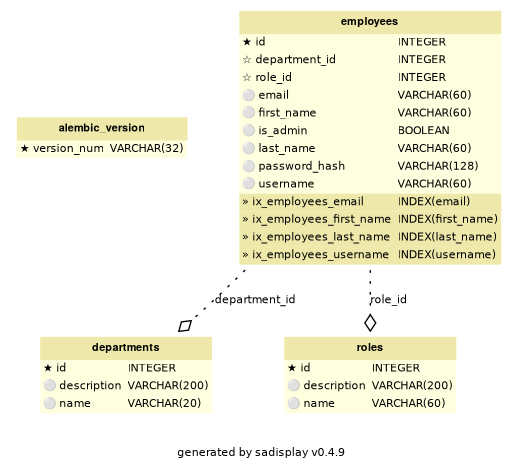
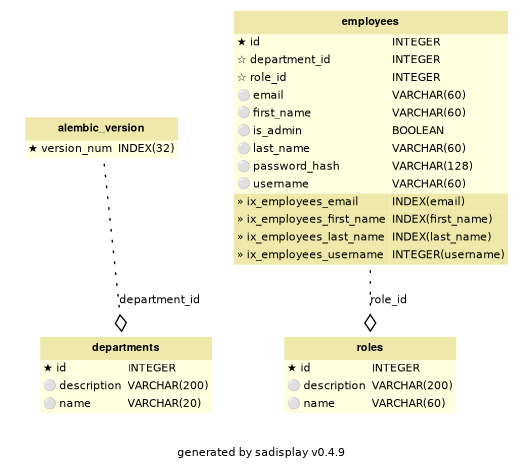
  digraph {
    fontname="Bitstream Vera Sans"
    fontsize=8
    label="generated by sadisplay v0.4.9"
    node [fontname="Bitstream Vera Sans" fontsize=8 shape=plaintext]
    edge [arrowhead=ediamond arrowtail=open fontname="Bitstream Vera Sans" fontsize=8 style=dotted]
-   n1 [label=<         <TABLE BGCOLOR="lightyellow" BORDER="0"             CELLBORDER="0" CELLSPACING="0">                 <TR><TD COLSPAN="2" CELLPADDING="4"                         ALIGN="CENTER" BGCOLOR="palegoldenrod"                 ><FONT FACE="Helvetica Bold" COLOR="black"                 >alembic_version</FONT></TD></TR><TR><TD ALIGN="LEFT" BORDER="0"         ><FONT FACE="Bitstream Vera Sans">★ version_num</FONT         ></TD><TD ALIGN="LEFT"         ><FONT FACE="Bitstream Vera Sans">VARCHAR(32)</FONT         ></TD></TR>         </TABLE>     >]
+   n1 [label=<         <TABLE BGCOLOR="lightyellow" BORDER="0"             CELLBORDER="0" CELLSPACING="0">                 <TR><TD COLSPAN="2" CELLPADDING="4"                         ALIGN="CENTER" BGCOLOR="palegoldenrod"                 ><FONT FACE="Helvetica Bold" COLOR="black"                 >alembic_version</FONT></TD></TR><TR><TD ALIGN="LEFT" BORDER="0"         ><FONT FACE="Bitstream Vera Sans">★ version_num</FONT         ></TD><TD ALIGN="LEFT"         ><FONT FACE="Bitstream Vera Sans">INDEX(32)</FONT         ></TD></TR>         </TABLE>     >]
    n2 [label=<         <TABLE BGCOLOR="lightyellow" BORDER="0"             CELLBORDER="0" CELLSPACING="0">                 <TR><TD COLSPAN="2" CELLPADDING="4"                         ALIGN="CENTER" BGCOLOR="palegoldenrod"                 ><FONT FACE="Helvetica Bold" COLOR="black"                 >departments</FONT></TD></TR><TR><TD ALIGN="LEFT" BORDER="0"         ><FONT FACE="Bitstream Vera Sans">★ id</FONT         ></TD><TD ALIGN="LEFT"         ><FONT FACE="Bitstream Vera Sans">INTEGER</FONT         ></TD></TR> <TR><TD ALIGN="LEFT" BORDER="0"         ><FONT FACE="Bitstream Vera Sans">⚪ description</FONT         ></TD><TD ALIGN="LEFT"         ><FONT FACE="Bitstream Vera Sans">VARCHAR(200)</FONT         ></TD></TR> <TR><TD ALIGN="LEFT" BORDER="0"         ><FONT FACE="Bitstream Vera Sans">⚪ name</FONT         ></TD><TD ALIGN="LEFT"         ><FONT FACE="Bitstream Vera Sans">VARCHAR(20)</FONT         ></TD></TR>         </TABLE>     >]
-   n3 [label=<         <TABLE BGCOLOR="lightyellow" BORDER="0"             CELLBORDER="0" CELLSPACING="0">                 <TR><TD COLSPAN="2" CELLPADDING="4"                         ALIGN="CENTER" BGCOLOR="palegoldenrod"                 ><FONT FACE="Helvetica Bold" COLOR="black"                 >employees</FONT></TD></TR><TR><TD ALIGN="LEFT" BORDER="0"         ><FONT FACE="Bitstream Vera Sans">★ id</FONT         ></TD><TD ALIGN="LEFT"         ><FONT FACE="Bitstream Vera Sans">INTEGER</FONT         ></TD></TR> <TR><TD ALIGN="LEFT" BORDER="0"         ><FONT FACE="Bitstream Vera Sans">☆ department_id</FONT         ></TD><TD ALIGN="LEFT"         ><FONT FACE="Bitstream Vera Sans">INTEGER</FONT         ></TD></TR> <TR><TD ALIGN="LEFT" BORDER="0"         ><FONT FACE="Bitstream Vera Sans">☆ role_id</FONT         ></TD><TD ALIGN="LEFT"         ><FONT FACE="Bitstream Vera Sans">INTEGER</FONT         ></TD></TR> <TR><TD ALIGN="LEFT" BORDER="0"         ><FONT FACE="Bitstream Vera Sans">⚪ email</FONT         ></TD><TD ALIGN="LEFT"         ><FONT FACE="Bitstream Vera Sans">VARCHAR(60)</FONT         ></TD></TR> <TR><TD ALIGN="LEFT" BORDER="0"         ><FONT FACE="Bitstream Vera Sans">⚪ first_name</FONT         ></TD><TD ALIGN="LEFT"         ><FONT FACE="Bitstream Vera Sans">VARCHAR(60)</FONT         ></TD></TR> <TR><TD ALIGN="LEFT" BORDER="0"         ><FONT FACE="Bitstream Vera Sans">⚪ is_admin</FONT         ></TD><TD ALIGN="LEFT"         ><FONT FACE="Bitstream Vera Sans">BOOLEAN</FONT         ></TD></TR> <TR><TD ALIGN="LEFT" BORDER="0"         ><FONT FACE="Bitstream Vera Sans">⚪ last_name</FONT         ></TD><TD ALIGN="LEFT"         ><FONT FACE="Bitstream Vera Sans">VARCHAR(60)</FONT         ></TD></TR> <TR><TD ALIGN="LEFT" BORDER="0"         ><FONT FACE="Bitstream Vera Sans">⚪ password_hash</FONT         ></TD><TD ALIGN="LEFT"         ><FONT FACE="Bitstream Vera Sans">VARCHAR(128)</FONT         ></TD></TR> <TR><TD ALIGN="LEFT" BORDER="0"         ><FONT FACE="Bitstream Vera Sans">⚪ username</FONT         ></TD><TD ALIGN="LEFT"         ><FONT FACE="Bitstream Vera Sans">VARCHAR(60)</FONT         ></TD></TR><TR><TD ALIGN="LEFT" BORDER="0"         BGCOLOR="palegoldenrod"         ><FONT FACE="Bitstream Vera Sans">» ix_employees_email</FONT></TD         ><TD BGCOLOR="palegoldenrod" ALIGN="LEFT"         ><FONT FACE="Bitstream Vera Sans">INDEX(email)</FONT         ></TD></TR> <TR><TD ALIGN="LEFT" BORDER="0"         BGCOLOR="palegoldenrod"         ><FONT FACE="Bitstream Vera Sans">» ix_employees_first_name</FONT></TD         ><TD BGCOLOR="palegoldenrod" ALIGN="LEFT"         ><FONT FACE="Bitstream Vera Sans">INDEX(first_name)</FONT         ></TD></TR> <TR><TD ALIGN="LEFT" BORDER="0"         BGCOLOR="palegoldenrod"         ><FONT FACE="Bitstream Vera Sans">» ix_employees_last_name</FONT></TD         ><TD BGCOLOR="palegoldenrod" ALIGN="LEFT"         ><FONT FACE="Bitstream Vera Sans">INDEX(last_name)</FONT         ></TD></TR> <TR><TD ALIGN="LEFT" BORDER="0"         BGCOLOR="palegoldenrod"         ><FONT FACE="Bitstream Vera Sans">» ix_employees_username</FONT></TD         ><TD BGCOLOR="palegoldenrod" ALIGN="LEFT"         ><FONT FACE="Bitstream Vera Sans">INDEX(username)</FONT         ></TD></TR>         </TABLE>     >]
+   n3 [label=<         <TABLE BGCOLOR="lightyellow" BORDER="0"             CELLBORDER="0" CELLSPACING="0">                 <TR><TD COLSPAN="2" CELLPADDING="4"                         ALIGN="CENTER" BGCOLOR="palegoldenrod"                 ><FONT FACE="Helvetica Bold" COLOR="black"                 >employees</FONT></TD></TR><TR><TD ALIGN="LEFT" BORDER="0"         ><FONT FACE="Bitstream Vera Sans">★ id</FONT         ></TD><TD ALIGN="LEFT"         ><FONT FACE="Bitstream Vera Sans">INTEGER</FONT         ></TD></TR> <TR><TD ALIGN="LEFT" BORDER="0"         ><FONT FACE="Bitstream Vera Sans">☆ department_id</FONT         ></TD><TD ALIGN="LEFT"         ><FONT FACE="Bitstream Vera Sans">INTEGER</FONT         ></TD></TR> <TR><TD ALIGN="LEFT" BORDER="0"         ><FONT FACE="Bitstream Vera Sans">☆ role_id</FONT         ></TD><TD ALIGN="LEFT"         ><FONT FACE="Bitstream Vera Sans">INTEGER</FONT         ></TD></TR> <TR><TD ALIGN="LEFT" BORDER="0"         ><FONT FACE="Bitstream Vera Sans">⚪ email</FONT         ></TD><TD ALIGN="LEFT"         ><FONT FACE="Bitstream Vera Sans">VARCHAR(60)</FONT         ></TD></TR> <TR><TD ALIGN="LEFT" BORDER="0"         ><FONT FACE="Bitstream Vera Sans">⚪ first_name</FONT         ></TD><TD ALIGN="LEFT"         ><FONT FACE="Bitstream Vera Sans">VARCHAR(60)</FONT         ></TD></TR> <TR><TD ALIGN="LEFT" BORDER="0"         ><FONT FACE="Bitstream Vera Sans">⚪ is_admin</FONT         ></TD><TD ALIGN="LEFT"         ><FONT FACE="Bitstream Vera Sans">BOOLEAN</FONT         ></TD></TR> <TR><TD ALIGN="LEFT" BORDER="0"         ><FONT FACE="Bitstream Vera Sans">⚪ last_name</FONT         ></TD><TD ALIGN="LEFT"         ><FONT FACE="Bitstream Vera Sans">VARCHAR(60)</FONT         ></TD></TR> <TR><TD ALIGN="LEFT" BORDER="0"         ><FONT FACE="Bitstream Vera Sans">⚪ password_hash</FONT         ></TD><TD ALIGN="LEFT"         ><FONT FACE="Bitstream Vera Sans">VARCHAR(128)</FONT         ></TD></TR> <TR><TD ALIGN="LEFT" BORDER="0"         ><FONT FACE="Bitstream Vera Sans">⚪ username</FONT         ></TD><TD ALIGN="LEFT"         ><FONT FACE="Bitstream Vera Sans">VARCHAR(60)</FONT         ></TD></TR><TR><TD ALIGN="LEFT" BORDER="0"         BGCOLOR="palegoldenrod"         ><FONT FACE="Bitstream Vera Sans">» ix_employees_email</FONT></TD         ><TD BGCOLOR="palegoldenrod" ALIGN="LEFT"         ><FONT FACE="Bitstream Vera Sans">INDEX(email)</FONT         ></TD></TR> <TR><TD ALIGN="LEFT" BORDER="0"         BGCOLOR="palegoldenrod"         ><FONT FACE="Bitstream Vera Sans">» ix_employees_first_name</FONT></TD         ><TD BGCOLOR="palegoldenrod" ALIGN="LEFT"         ><FONT FACE="Bitstream Vera Sans">INDEX(first_name)</FONT         ></TD></TR> <TR><TD ALIGN="LEFT" BORDER="0"         BGCOLOR="palegoldenrod"         ><FONT FACE="Bitstream Vera Sans">» ix_employees_last_name</FONT></TD         ><TD BGCOLOR="palegoldenrod" ALIGN="LEFT"         ><FONT FACE="Bitstream Vera Sans">INDEX(last_name)</FONT         ></TD></TR> <TR><TD ALIGN="LEFT" BORDER="0"         BGCOLOR="palegoldenrod"         ><FONT FACE="Bitstream Vera Sans">» ix_employees_username</FONT></TD         ><TD BGCOLOR="palegoldenrod" ALIGN="LEFT"         ><FONT FACE="Bitstream Vera Sans">INTEGER(username)</FONT         ></TD></TR>         </TABLE>     >]
    n4 [label=<         <TABLE BGCOLOR="lightyellow" BORDER="0"             CELLBORDER="0" CELLSPACING="0">                 <TR><TD COLSPAN="2" CELLPADDING="4"                         ALIGN="CENTER" BGCOLOR="palegoldenrod"                 ><FONT FACE="Helvetica Bold" COLOR="black"                 >roles</FONT></TD></TR><TR><TD ALIGN="LEFT" BORDER="0"         ><FONT FACE="Bitstream Vera Sans">★ id</FONT         ></TD><TD ALIGN="LEFT"         ><FONT FACE="Bitstream Vera Sans">INTEGER</FONT         ></TD></TR> <TR><TD ALIGN="LEFT" BORDER="0"         ><FONT FACE="Bitstream Vera Sans">⚪ description</FONT         ></TD><TD ALIGN="LEFT"         ><FONT FACE="Bitstream Vera Sans">VARCHAR(200)</FONT         ></TD></TR> <TR><TD ALIGN="LEFT" BORDER="0"         ><FONT FACE="Bitstream Vera Sans">⚪ name</FONT         ></TD><TD ALIGN="LEFT"         ><FONT FACE="Bitstream Vera Sans">VARCHAR(60)</FONT         ></TD></TR>         </TABLE>     >]
-   n3 -> n2 [label=department_id]
+   n1 -> n2 [label=department_id]
    n3 -> n4 [label=role_id]
  }
